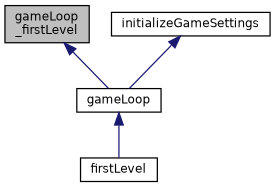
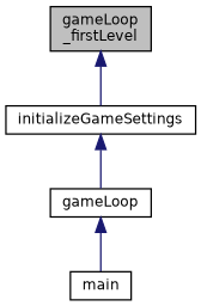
  digraph {
    rankdir=TB
    node [color=black fillcolor=white fontname=Helvetica fontsize=10 shape=record style=filled]
    edge [color=midnightblue dir=back fontname=Helvetica fontsize=10 labelfontname=Helvetica labelfontsize=10 style=solid]
    n1 [fillcolor=grey75 fontcolor=black height=0.2 label="gameLoop\l_firstLevel" width=0.4]
    n2 [height=0.2 label=initializeGameSettings width=0.4]
    n3 [height=0.2 label=gameLoop width=0.4]
-   n4 [height=0.2 label=firstLevel width=0.4]
-   n1 -> n3
+   n4 [height=0.2 label=main width=0.4]
+   n1 -> n2
    n2 -> n3
    n3 -> n4
  }
